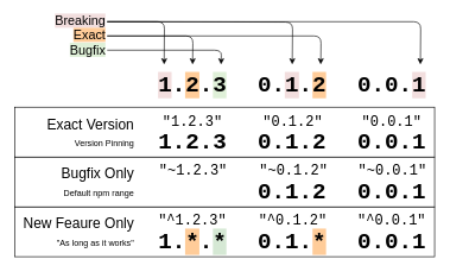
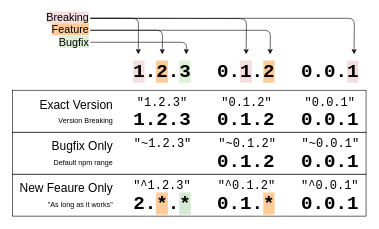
  <mxCell id="0" />
  <mxCell id="1" parent="0" />
  <mxCell id="2" value="" style="rounded=0;whiteSpace=wrap;html=1;labelBackgroundColor=none;fontFamily=Courier New;fontSize=20;align=right;" vertex="1" parent="1"><mxGeometry x="20" y="290" width="590" height="70" as="geometry" /></mxCell>
  <mxCell id="3" value="" style="rounded=0;whiteSpace=wrap;html=1;labelBackgroundColor=none;fontFamily=Courier New;fontSize=20;align=right;" vertex="1" parent="1"><mxGeometry x="20" y="220" width="590" height="70" as="geometry" /></mxCell>
  <mxCell id="4" value="" style="rounded=0;whiteSpace=wrap;html=1;labelBackgroundColor=none;fontFamily=Courier New;fontSize=20;align=right;" vertex="1" parent="1"><mxGeometry x="20" y="150" width="590" height="70" as="geometry" /></mxCell>
- <mxCell id="5" value="Exact Version&lt;br&gt;&lt;font style=&quot;font-size: 12px&quot;&gt;Version Pinning&lt;/font&gt;" style="text;html=1;strokeColor=none;fillColor=none;align=right;verticalAlign=middle;whiteSpace=wrap;rounded=0;fontSize=20;" vertex="1" parent="1"><mxGeometry x="30" y="160" width="160" height="50" as="geometry" /></mxCell>
+ <mxCell id="5" value="Exact Version&lt;br&gt;&lt;font style=&quot;font-size: 12px&quot;&gt;Version Breaking&lt;/font&gt;" style="text;html=1;strokeColor=none;fillColor=none;align=right;verticalAlign=middle;whiteSpace=wrap;rounded=0;fontSize=20;" vertex="1" parent="1"><mxGeometry x="30" y="160" width="160" height="50" as="geometry" /></mxCell>
  <mxCell id="6" value="New Feaure Only&lt;br&gt;&lt;font style=&quot;font-size: 12px&quot;&gt;&quot;As long as it works&quot;&lt;/font&gt;" style="text;html=1;strokeColor=none;fillColor=none;align=right;verticalAlign=middle;whiteSpace=wrap;rounded=0;fontSize=20;" vertex="1" parent="1"><mxGeometry x="30" y="300" width="160" height="50" as="geometry" /></mxCell>
  <mxCell id="7" value="Bugfix Only&lt;br&gt;&lt;font style=&quot;font-size: 12px&quot;&gt;Default npm range&lt;/font&gt;" style="text;html=1;strokeColor=none;fillColor=none;align=right;verticalAlign=middle;whiteSpace=wrap;rounded=0;fontSize=20;" vertex="1" parent="1"><mxGeometry x="30" y="230" width="160" height="50" as="geometry" /></mxCell>
  <mxCell id="8" value="&lt;span style=&quot;background-color: rgb(242 , 222 , 222)&quot;&gt;1&lt;/span&gt;.&lt;span style=&quot;background-color: rgb(255 , 204 , 153)&quot;&gt;2&lt;/span&gt;.&lt;span style=&quot;background-color: rgb(223 , 240 , 216)&quot;&gt;3&lt;/span&gt;" style="text;html=1;strokeColor=none;fillColor=none;align=center;verticalAlign=middle;whiteSpace=wrap;rounded=0;fontSize=32;fontFamily=Courier New;fontStyle=1" vertex="1" parent="1"><mxGeometry x="210" y="100" width="120" height="40" as="geometry" /></mxCell>
  <mxCell id="9" value="0.&lt;span style=&quot;background-color: rgb(242 , 222 , 222)&quot;&gt;1&lt;/span&gt;.&lt;span style=&quot;background-color: rgb(255 , 204 , 153)&quot;&gt;2&lt;/span&gt;" style="text;html=1;strokeColor=none;fillColor=none;align=center;verticalAlign=middle;whiteSpace=wrap;rounded=0;fontSize=32;fontFamily=Courier New;fontStyle=1" vertex="1" parent="1"><mxGeometry x="350" y="100" width="120" height="40" as="geometry" /></mxCell>
  <mxCell id="10" value="0.0.&lt;span style=&quot;background-color: rgb(242 , 222 , 222)&quot;&gt;1&lt;/span&gt;" style="text;html=1;strokeColor=none;fillColor=none;align=center;verticalAlign=middle;whiteSpace=wrap;rounded=0;fontSize=32;fontFamily=Courier New;fontStyle=1" vertex="1" parent="1"><mxGeometry x="490" y="100" width="120" height="40" as="geometry" /></mxCell>
  <mxCell id="11" value="&lt;font style=&quot;font-size: 18px&quot;&gt;&lt;span style=&quot;background-color: rgb(223, 240, 216); font-size: 18px;&quot;&gt;Bugfix&lt;/span&gt;&lt;/font&gt;" style="text;html=1;strokeColor=none;fillColor=none;align=right;verticalAlign=middle;whiteSpace=wrap;rounded=0;fontSize=18;" vertex="1" parent="1"><mxGeometry x="70" y="60" width="80" height="20" as="geometry" /></mxCell>
  <mxCell id="12" value="&lt;span style=&quot;&quot;&gt;1&lt;/span&gt;.&lt;span style=&quot;&quot;&gt;2&lt;/span&gt;.&lt;span style=&quot;&quot;&gt;3&lt;/span&gt;" style="text;html=1;strokeColor=none;fillColor=none;align=center;verticalAlign=middle;whiteSpace=wrap;rounded=0;fontSize=32;fontFamily=Courier New;fontStyle=1;labelBackgroundColor=none;" vertex="1" parent="1"><mxGeometry x="210" y="180" width="120" height="40" as="geometry" /></mxCell>
  <mxCell id="13" value="0.&lt;span style=&quot;&quot;&gt;1&lt;/span&gt;.&lt;span style=&quot;&quot;&gt;2&lt;/span&gt;" style="text;html=1;strokeColor=none;fillColor=none;align=center;verticalAlign=middle;whiteSpace=wrap;rounded=0;fontSize=32;fontFamily=Courier New;fontStyle=1;labelBackgroundColor=none;" vertex="1" parent="1"><mxGeometry x="350" y="180" width="120" height="40" as="geometry" /></mxCell>
  <mxCell id="14" value="0.0.&lt;span style=&quot;&quot;&gt;1&lt;/span&gt;" style="text;html=1;strokeColor=none;fillColor=none;align=center;verticalAlign=middle;whiteSpace=wrap;rounded=0;fontSize=32;fontFamily=Courier New;fontStyle=1;labelBackgroundColor=none;" vertex="1" parent="1"><mxGeometry x="490" y="180" width="120" height="40" as="geometry" /></mxCell>
- <mxCell id="15" value="&lt;span&gt;1&lt;/span&gt;.&lt;span style=&quot;background-color: rgb(255 , 204 , 153)&quot;&gt;*&lt;/span&gt;.&lt;span style=&quot;background-color: rgb(213 , 232 , 212)&quot;&gt;*&lt;/span&gt;" style="text;html=1;strokeColor=none;fillColor=none;align=center;verticalAlign=middle;whiteSpace=wrap;rounded=0;fontSize=32;fontFamily=Courier New;fontStyle=1;labelBackgroundColor=none;" vertex="1" parent="1"><mxGeometry x="210" y="320" width="120" height="40" as="geometry" /></mxCell>
+ <mxCell id="15" value="&lt;span&gt;2&lt;/span&gt;.&lt;span style=&quot;background-color: rgb(255 , 204 , 153)&quot;&gt;*&lt;/span&gt;.&lt;span style=&quot;background-color: rgb(213 , 232 , 212)&quot;&gt;*&lt;/span&gt;" style="text;html=1;strokeColor=none;fillColor=none;align=center;verticalAlign=middle;whiteSpace=wrap;rounded=0;fontSize=32;fontFamily=Courier New;fontStyle=1;labelBackgroundColor=none;" vertex="1" parent="1"><mxGeometry x="210" y="320" width="120" height="40" as="geometry" /></mxCell>
  <mxCell id="16" value="0.&lt;span&gt;1&lt;/span&gt;.&lt;span style=&quot;background-color: rgb(255 , 204 , 153)&quot;&gt;*&lt;/span&gt;" style="text;html=1;strokeColor=none;fillColor=none;align=center;verticalAlign=middle;whiteSpace=wrap;rounded=0;fontSize=32;fontFamily=Courier New;fontStyle=1;labelBackgroundColor=none;" vertex="1" parent="1"><mxGeometry x="350" y="320" width="120" height="40" as="geometry" /></mxCell>
  <mxCell id="17" value="0.0.&lt;span style=&quot;&quot;&gt;1&lt;/span&gt;" style="text;html=1;strokeColor=none;fillColor=none;align=center;verticalAlign=middle;whiteSpace=wrap;rounded=0;fontSize=32;fontFamily=Courier New;fontStyle=1;labelBackgroundColor=none;" vertex="1" parent="1"><mxGeometry x="490" y="320" width="120" height="40" as="geometry" /></mxCell>
  <mxCell id="18" value="0.&lt;span style=&quot;&quot;&gt;1&lt;/span&gt;.&lt;span style=&quot;&quot;&gt;2&lt;/span&gt;" style="text;html=1;strokeColor=none;fillColor=none;align=center;verticalAlign=middle;whiteSpace=wrap;rounded=0;fontSize=32;fontFamily=Courier New;fontStyle=1;labelBackgroundColor=none;" vertex="1" parent="1"><mxGeometry x="350" y="250" width="120" height="40" as="geometry" /></mxCell>
  <mxCell id="19" value="0.0.&lt;span style=&quot;&quot;&gt;1&lt;/span&gt;" style="text;html=1;strokeColor=none;fillColor=none;align=center;verticalAlign=middle;whiteSpace=wrap;rounded=0;fontSize=32;fontFamily=Courier New;fontStyle=1;labelBackgroundColor=none;" vertex="1" parent="1"><mxGeometry x="490" y="250" width="120" height="40" as="geometry" /></mxCell>
  <mxCell id="20" value="&quot;1.2.3&quot;" style="text;html=1;strokeColor=none;fillColor=none;align=center;verticalAlign=middle;whiteSpace=wrap;rounded=0;labelBackgroundColor=none;fontFamily=Courier New;fontSize=20;" vertex="1" parent="1"><mxGeometry x="220" y="160" width="100" height="20" as="geometry" /></mxCell>
  <mxCell id="21" value="&quot;0.1.2&quot;" style="text;html=1;strokeColor=none;fillColor=none;align=center;verticalAlign=middle;whiteSpace=wrap;rounded=0;labelBackgroundColor=none;fontFamily=Courier New;fontSize=20;" vertex="1" parent="1"><mxGeometry x="361" y="160" width="100" height="20" as="geometry" /></mxCell>
  <mxCell id="22" value="&quot;0.0.1&quot;" style="text;html=1;strokeColor=none;fillColor=none;align=center;verticalAlign=middle;whiteSpace=wrap;rounded=0;labelBackgroundColor=none;fontFamily=Courier New;fontSize=20;" vertex="1" parent="1"><mxGeometry x="500" y="160" width="100" height="20" as="geometry" /></mxCell>
  <mxCell id="23" value="&quot;~1.2.3&quot;" style="text;html=1;strokeColor=none;fillColor=none;align=center;verticalAlign=middle;whiteSpace=wrap;rounded=0;labelBackgroundColor=none;fontFamily=Courier New;fontSize=20;" vertex="1" parent="1"><mxGeometry x="221" y="230" width="100" height="20" as="geometry" /></mxCell>
  <mxCell id="24" value="&quot;~0.1.2&quot;" style="text;html=1;strokeColor=none;fillColor=none;align=center;verticalAlign=middle;whiteSpace=wrap;rounded=0;labelBackgroundColor=none;fontFamily=Courier New;fontSize=20;" vertex="1" parent="1"><mxGeometry x="362" y="230" width="100" height="20" as="geometry" /></mxCell>
  <mxCell id="25" value="&quot;~0.0.1&quot;" style="text;html=1;strokeColor=none;fillColor=none;align=center;verticalAlign=middle;whiteSpace=wrap;rounded=0;labelBackgroundColor=none;fontFamily=Courier New;fontSize=20;" vertex="1" parent="1"><mxGeometry x="501" y="230" width="100" height="20" as="geometry" /></mxCell>
  <mxCell id="26" value="&quot;^1.2.3&quot;" style="text;html=1;strokeColor=none;fillColor=none;align=center;verticalAlign=middle;whiteSpace=wrap;rounded=0;labelBackgroundColor=none;fontFamily=Courier New;fontSize=20;" vertex="1" parent="1"><mxGeometry x="220" y="300" width="100" height="20" as="geometry" /></mxCell>
  <mxCell id="27" value="&quot;^0.1.2&quot;" style="text;html=1;strokeColor=none;fillColor=none;align=center;verticalAlign=middle;whiteSpace=wrap;rounded=0;labelBackgroundColor=none;fontFamily=Courier New;fontSize=20;" vertex="1" parent="1"><mxGeometry x="361" y="300" width="100" height="20" as="geometry" /></mxCell>
  <mxCell id="28" value="&quot;^0.0.1&quot;" style="text;html=1;strokeColor=none;fillColor=none;align=center;verticalAlign=middle;whiteSpace=wrap;rounded=0;labelBackgroundColor=none;fontFamily=Courier New;fontSize=20;" vertex="1" parent="1"><mxGeometry x="500" y="300" width="100" height="20" as="geometry" /></mxCell>
  <mxCell id="29" value="" style="endArrow=classic;html=1;fontFamily=Courier New;fontSize=20;edgeStyle=orthogonalEdgeStyle;exitX=1;exitY=0.5;exitDx=0;exitDy=0;" edge="1" parent="1" source="35"><mxGeometry width="50" height="50" relative="1" as="geometry"><mxPoint x="160" y="30" as="sourcePoint" /><mxPoint x="230" y="90" as="targetPoint" /></mxGeometry></mxCell>
  <mxCell id="30" value="" style="endArrow=classic;html=1;fontFamily=Courier New;fontSize=20;edgeStyle=orthogonalEdgeStyle;" edge="1" parent="1"><mxGeometry width="50" height="50" relative="1" as="geometry"><mxPoint x="150" y="30" as="sourcePoint" /><mxPoint x="410" y="90" as="targetPoint" /></mxGeometry></mxCell>
  <mxCell id="31" value="" style="endArrow=classic;html=1;fontFamily=Courier New;fontSize=20;edgeStyle=orthogonalEdgeStyle;exitX=1;exitY=0.5;exitDx=0;exitDy=0;" edge="1" parent="1" source="35"><mxGeometry width="50" height="50" relative="1" as="geometry"><mxPoint x="160" y="30" as="sourcePoint" /><mxPoint x="590" y="90" as="targetPoint" /></mxGeometry></mxCell>
  <mxCell id="32" value="" style="endArrow=classic;html=1;fontFamily=Courier New;fontSize=20;edgeStyle=orthogonalEdgeStyle;exitX=1;exitY=0.5;exitDx=0;exitDy=0;" edge="1" parent="1" source="36"><mxGeometry width="50" height="50" relative="1" as="geometry"><mxPoint x="160" y="50" as="sourcePoint" /><mxPoint x="270" y="90" as="targetPoint" /></mxGeometry></mxCell>
  <mxCell id="33" value="" style="endArrow=classic;html=1;fontFamily=Courier New;fontSize=20;edgeStyle=orthogonalEdgeStyle;exitX=1;exitY=0.5;exitDx=0;exitDy=0;" edge="1" parent="1" source="36"><mxGeometry width="50" height="50" relative="1" as="geometry"><mxPoint x="160" y="50" as="sourcePoint" /><mxPoint x="450" y="90" as="targetPoint" /></mxGeometry></mxCell>
  <mxCell id="34" value="" style="endArrow=classic;html=1;fontFamily=Courier New;fontSize=20;edgeStyle=orthogonalEdgeStyle;exitX=1;exitY=0.5;exitDx=0;exitDy=0;" edge="1" parent="1" source="11"><mxGeometry width="50" height="50" relative="1" as="geometry"><mxPoint x="160" y="70" as="sourcePoint" /><mxPoint x="310" y="90" as="targetPoint" /></mxGeometry></mxCell>
  <mxCell id="35" value="&lt;meta http-equiv=&quot;content-type&quot; content=&quot;text/html; charset=utf-8&quot; style=&quot;font-size: 18px;&quot;&gt;&lt;span style=&quot;font-family: Helvetica; font-size: 18px; font-style: normal; font-variant-ligatures: normal; font-variant-caps: normal; font-weight: 400; letter-spacing: normal; orphans: 2; text-indent: 0px; text-transform: none; widows: 2; word-spacing: 0px; -webkit-text-stroke-width: 0px; background-color: rgb(242, 222, 222); text-decoration-style: initial; text-decoration-color: initial; float: none; display: inline !important;&quot;&gt;Breaking&lt;/span&gt;" style="text;html=1;strokeColor=none;fillColor=none;align=right;verticalAlign=middle;whiteSpace=wrap;rounded=0;labelBackgroundColor=none;fontFamily=Courier New;fontSize=18;" vertex="1" parent="1"><mxGeometry x="70" y="20" width="80" height="20" as="geometry" /></mxCell>
- <mxCell id="36" value="&lt;meta http-equiv=&quot;content-type&quot; content=&quot;text/html; charset=utf-8&quot; style=&quot;&quot;&gt;&lt;span style=&quot;font-family: Helvetica; font-size: 18px; font-style: normal; font-variant-ligatures: normal; font-variant-caps: normal; font-weight: 400; letter-spacing: normal; orphans: 2; text-indent: 0px; text-transform: none; widows: 2; word-spacing: 0px; -webkit-text-stroke-width: 0px; background-color: rgb(255, 204, 153); text-decoration-style: initial; text-decoration-color: initial; float: none; display: inline !important;&quot;&gt;Exact&lt;/span&gt;" style="text;html=1;strokeColor=none;fillColor=none;align=right;verticalAlign=middle;whiteSpace=wrap;rounded=0;labelBackgroundColor=none;fontFamily=Courier New;fontSize=18;" vertex="1" parent="1"><mxGeometry x="70" y="40" width="80" height="20" as="geometry" /></mxCell>
+ <mxCell id="36" value="&lt;meta http-equiv=&quot;content-type&quot; content=&quot;text/html; charset=utf-8&quot; style=&quot;&quot;&gt;&lt;span style=&quot;font-family: Helvetica; font-size: 18px; font-style: normal; font-variant-ligatures: normal; font-variant-caps: normal; font-weight: 400; letter-spacing: normal; orphans: 2; text-indent: 0px; text-transform: none; widows: 2; word-spacing: 0px; -webkit-text-stroke-width: 0px; background-color: rgb(255, 204, 153); text-decoration-style: initial; text-decoration-color: initial; float: none; display: inline !important;&quot;&gt;Feature&lt;/span&gt;" style="text;html=1;strokeColor=none;fillColor=none;align=right;verticalAlign=middle;whiteSpace=wrap;rounded=0;labelBackgroundColor=none;fontFamily=Courier New;fontSize=18;" vertex="1" parent="1"><mxGeometry x="70" y="40" width="80" height="20" as="geometry" /></mxCell>
